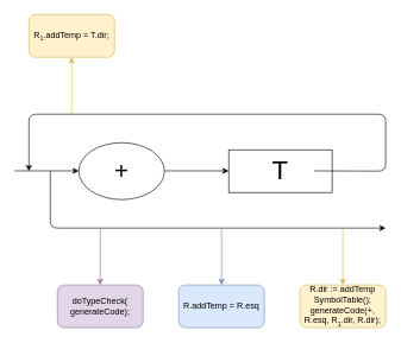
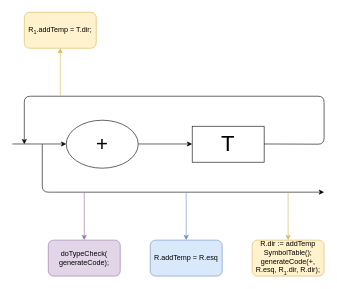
  <mxCell id="0" />
  <mxCell id="1" parent="0" />
  <mxCell id="2" value="" style="group" parent="1" vertex="1" connectable="0"><mxGeometry width="520" height="440" as="geometry" x="20" y="20" /></mxCell>
  <mxCell id="3" value="" style="group;container=1;" parent="2" vertex="1" connectable="0"><mxGeometry y="140" width="520" height="160" as="geometry" /></mxCell>
  <mxCell id="4" value="" style="group" parent="3" vertex="1" connectable="0"><mxGeometry width="520" height="160" as="geometry" /></mxCell>
  <mxCell id="5" value="" style="endArrow=classic;html=1;entryX=0;entryY=0.5;entryDx=0;entryDy=0;" parent="4" edge="1"><mxGeometry width="50" height="50" relative="1" as="geometry"><mxPoint y="79.64" as="sourcePoint" /><mxPoint x="90" y="79.64" as="targetPoint" /></mxGeometry></mxCell>
- <mxCell id="6" value="&lt;font style=&quot;font-size: 37px&quot;&gt;T&lt;/font&gt;" style="rounded=0;whiteSpace=wrap;html=1;" parent="4" vertex="1"><mxGeometry x="300" y="50" width="145" height="60" as="geometry" /></mxCell>
+ <mxCell id="6" value="&lt;font style=&quot;font-size: 37px&quot;&gt;T&lt;/font&gt;" style="rounded=0;whiteSpace=wrap;html=1;" parent="4" vertex="1"><mxGeometry x="300" y="50" width="120" height="60" as="geometry" /></mxCell>
  <mxCell id="7" value="" style="endArrow=classic;html=1;" parent="4" edge="1"><mxGeometry width="50" height="50" relative="1" as="geometry"><mxPoint x="420" y="79.64" as="sourcePoint" /><mxPoint x="20" y="80" as="targetPoint" /><Array as="points"><mxPoint x="520" y="80" /><mxPoint x="520" /><mxPoint x="20" /></Array></mxGeometry></mxCell>
  <mxCell id="8" value="" style="endArrow=classic;html=1;entryX=0;entryY=0.5;entryDx=0;entryDy=0;" parent="4" edge="1"><mxGeometry width="50" height="50" relative="1" as="geometry"><mxPoint x="210" y="79.64" as="sourcePoint" /><mxPoint x="300" y="79.64" as="targetPoint" /></mxGeometry></mxCell>
  <mxCell id="9" value="&lt;span style=&quot;font-size: 34px&quot;&gt;+&lt;/span&gt;" style="ellipse;whiteSpace=wrap;html=1;" parent="4" vertex="1"><mxGeometry x="90" y="40" width="120" height="80" as="geometry" /></mxCell>
  <mxCell id="10" value="" style="endArrow=classic;html=1;" parent="4" edge="1"><mxGeometry width="50" height="50" relative="1" as="geometry"><mxPoint x="50" y="80" as="sourcePoint" /><mxPoint x="520" y="160" as="targetPoint" /><Array as="points"><mxPoint x="50" y="160" /></Array></mxGeometry></mxCell>
  <mxCell id="11" value="doTypeCheck(&lt;br&gt;generateCode);" style="rounded=1;whiteSpace=wrap;html=1;fillColor=#e1d5e7;strokeColor=#9673a6;" parent="2" vertex="1"><mxGeometry x="60" y="380" width="120" height="60" as="geometry" /></mxCell>
  <mxCell id="12" value="" style="endArrow=classic;html=1;fillColor=#e1d5e7;strokeColor=#9673a6;entryX=0.5;entryY=0;entryDx=0;entryDy=0;" parent="2" target="11" edge="1"><mxGeometry width="50" height="50" relative="1" as="geometry"><mxPoint x="120" y="300" as="sourcePoint" /><mxPoint x="109.66" y="300" as="targetPoint" /></mxGeometry></mxCell>
  <mxCell id="13" value="R&lt;sub&gt;&lt;font style=&quot;font-size: 9px&quot;&gt;1&lt;/font&gt;&lt;/sub&gt;.addTemp = T.dir;" style="rounded=1;whiteSpace=wrap;html=1;fillColor=#fff2cc;strokeColor=#d6b656;" parent="2" vertex="1"><mxGeometry x="20" width="120" height="60" as="geometry" /></mxCell>
  <mxCell id="14" value="" style="endArrow=classic;html=1;fillColor=#fff2cc;strokeColor=#d6b656;" parent="2" edge="1"><mxGeometry width="50" height="50" relative="1" as="geometry"><mxPoint x="80" y="140" as="sourcePoint" /><mxPoint x="80" y="60" as="targetPoint" /></mxGeometry></mxCell>
  <mxCell id="15" value="" style="endArrow=classic;html=1;fillColor=#fff2cc;strokeColor=#d6b656;entryX=0.5;entryY=0;entryDx=0;entryDy=0;" parent="2" target="16" edge="1"><mxGeometry width="50" height="50" relative="1" as="geometry"><mxPoint x="460" y="300" as="sourcePoint" /><mxPoint x="590" y="390" as="targetPoint" /></mxGeometry></mxCell>
  <mxCell id="16" value="R.dir := addTemp&lt;br&gt;SymbolTable(); generateCode(+, R.esq, R&lt;sub&gt;&lt;font style=&quot;font-size: 9px&quot;&gt;1&lt;/font&gt;&lt;/sub&gt;.dir, R.dir);" style="rounded=1;whiteSpace=wrap;html=1;fillColor=#fff2cc;strokeColor=#d6b656;" parent="2" vertex="1"><mxGeometry x="400" y="380" width="120" height="60" as="geometry" /></mxCell>
  <mxCell id="17" value="" style="endArrow=classic;html=1;fillColor=#dae8fc;strokeColor=#6c8ebf;entryX=0.5;entryY=0;entryDx=0;entryDy=0;" parent="2" target="18" edge="1"><mxGeometry width="50" height="50" relative="1" as="geometry"><mxPoint x="290" y="300" as="sourcePoint" /><mxPoint x="420" y="390" as="targetPoint" /></mxGeometry></mxCell>
  <mxCell id="18" value="R.addTemp = R.esq" style="rounded=1;whiteSpace=wrap;html=1;fillColor=#dae8fc;strokeColor=#6c8ebf;" parent="2" vertex="1"><mxGeometry x="230" y="380" width="120" height="60" as="geometry" /></mxCell>
